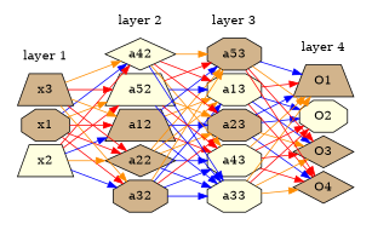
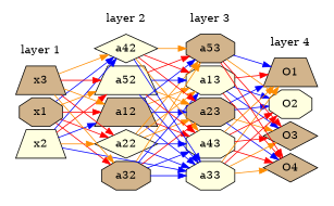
  digraph {
    nodesep=.05
    rankdir=LR
    splines=line
    node [color=black fillcolor=tan shape=octagon style="solid,filled"]
    edge [color=red]
    x1 [style="point,filled"]
    x2 [fillcolor=lightyellow shape=trapezium style="point,filled"]
    x3 [shape=trapezium style="point,filled"]
    a12 [shape=trapezium]
-   a22 [shape=diamond]
+   a22 [fillcolor=lightyellow shape=diamond]
    a32
    a42 [fillcolor=lightyellow shape=diamond]
    a52 [fillcolor=lightyellow shape=trapezium]
    a13 [fillcolor=lightyellow]
    a23
    a33 [fillcolor=lightyellow]
    a43 [fillcolor=lightyellow]
    a53
    O1 [shape=trapezium]
    O2 [fillcolor=lightyellow]
    O3 [shape=diamond]
    O4 [shape=diamond]
    subgraph cluster_1 {
      color=white
      label="layer 1"
      x1
      x2
      x3
    }
    subgraph cluster_2 {
      color=white
      label="layer 2"
      a12
      a22
      a32
      a42
      a52
    }
    subgraph cluster_3 {
      color=white
      label="layer 3"
      a13
      a23
      a33
      a43
      a53
    }
    subgraph cluster_4 {
      color=white
      label="layer 4"
      O1
      O2
      O3
      O4
    }
    x1 -> a12
    x1 -> a22
    x1 -> a32
    x1 -> a42 [color=blue]
    x1 -> a52 [color=darkorange]
    x2 -> a12 [color=blue]
    x2 -> a22 [color=darkorange]
-   x2 -> a32 [color=blue]
-   x2 -> a42
+   x2 -> a33 [color=blue]
+   x2 -> a42 [color=blue]
    x2 -> a52
    x3 -> a12 [color=darkorange]
    x3 -> a22
    x3 -> a32 [color=darkorange]
    x3 -> a42 [color=darkorange]
    x3 -> a52
    a12 -> a13 [color=darkorange]
    a12 -> a23 [color=blue]
    a12 -> a33 [color=blue]
    a12 -> a43
    a12 -> a53 [color=blue]
    a22 -> a13 [color=darkorange]
    a22 -> a23 [color=darkorange]
    a22 -> a33 [color=blue]
    a22 -> a43 [color=blue]
    a22 -> a53 [color=darkorange]
    a32 -> a13 [color=blue]
    a32 -> a23
    a32 -> a33 [color=blue]
    a32 -> a43 [color=blue]
    a32 -> a53 [color=darkorange]
    a42 -> a13
    a42 -> a23
    a42 -> a33 [color=blue]
    a42 -> a43 [color=darkorange]
    a42 -> a53 [color=darkorange]
    a52 -> a13 [color=blue]
    a52 -> a23 [color=darkorange]
    a52 -> a33 [color=blue]
    a52 -> a43
    a52 -> a53
    a13 -> O1
    a13 -> O2 [color=blue]
    a13 -> O3 [color=blue]
    a13 -> O4
    a23 -> O1 [color=blue]
    a23 -> O2 [color=blue]
    a23 -> O3 [color=darkorange]
    a23 -> O4 [color=blue]
    a33 -> O1 [color=darkorange]
    a33 -> O2
    a33 -> O3 [color=darkorange]
    a33 -> O4 [color=darkorange]
    a43 -> O1 [color=darkorange]
    a43 -> O2
    a43 -> O3
    a43 -> O4
    a53 -> O1 [color=blue]
    a53 -> O2 [color=darkorange]
    a53 -> O3
    a53 -> O4
  }
